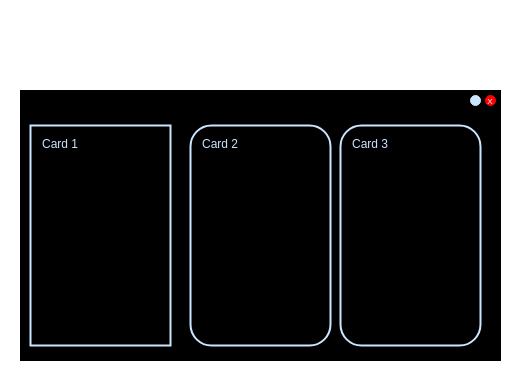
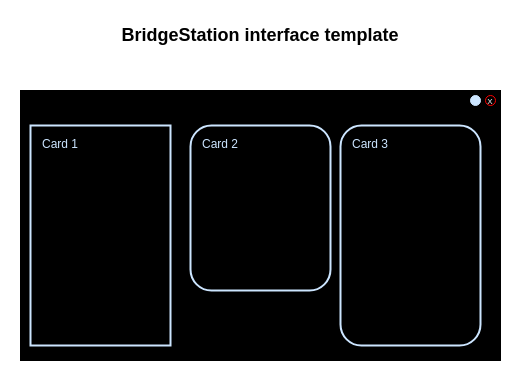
  <mxCell id="0" />
  <mxCell id="1" parent="0" />
+ <mxCell id="2" value="BridgeStation interface template" style="text;html=1;align=center;verticalAlign=middle;whiteSpace=wrap;rounded=0;fontStyle=1;fontSize=18;" vertex="1" parent="1"><mxGeometry x="110" y="20" width="300" height="30" as="geometry" /></mxCell>
  <mxCell id="3" value="Generic template" parent="0" />
  <mxCell id="4" value="" style="group" vertex="1" connectable="0" parent="3"><mxGeometry x="20" y="90" width="480" height="270" as="geometry" /></mxCell>
  <mxCell id="5" value="" style="rounded=0;whiteSpace=wrap;html=1;fillColor=#000000;" vertex="1" parent="4"><mxGeometry width="480" height="270" as="geometry" /></mxCell>
  <mxCell id="6" value="" style="rounded=0;whiteSpace=wrap;html=1;fillColor=#000000;dashed=1;dashPattern=12 12;strokeColor=none;" vertex="1" parent="4"><mxGeometry width="480" height="20" as="geometry" /></mxCell>
- <mxCell id="7" value="&lt;font style=&quot;font-size: 8px;&quot;&gt;X&lt;/font&gt;" style="ellipse;whiteSpace=wrap;html=1;aspect=fixed;fillColor=#FF0000;strokeColor=#FF0000;rounded=1;align=center;verticalAlign=middle;spacingTop=-1;spacing=0;fontFamily=Helvetica;fontSize=12;fontColor=#FFFFFF;labelPosition=center;verticalLabelPosition=middle;" vertex="1" parent="4"><mxGeometry x="465" y="5" width="10" height="10" as="geometry" /></mxCell>
+ <mxCell id="7" value="&lt;font style=&quot;font-size: 8px;&quot;&gt;X&lt;/font&gt;" style="ellipse;whiteSpace=wrap;html=1;aspect=fixed;fillColor=#000000;strokeColor=#FF0000;rounded=1;align=center;verticalAlign=middle;spacingTop=-1;spacing=0;fontFamily=Helvetica;fontSize=12;fontColor=#FFFFFF;labelPosition=center;verticalLabelPosition=middle;" vertex="1" parent="4"><mxGeometry x="465" y="5" width="10" height="10" as="geometry" /></mxCell>
  <mxCell id="8" value="" style="ellipse;whiteSpace=wrap;html=1;aspect=fixed;fillColor=#CCE5FF;strokeColor=#CCE5FF;" vertex="1" parent="4"><mxGeometry x="450" y="5" width="10" height="10" as="geometry" /></mxCell>
  <mxCell id="9" value="&lt;font style=&quot;color: rgb(204, 229, 255);&quot;&gt;Card 1&lt;/font&gt;" style="whiteSpace=wrap;html=1;strokeWidth=2;strokeColor=#CCE5FF;align=left;verticalAlign=top;spacingTop=5;spacingLeft=10;fillColor=#000000;rounded=0;" vertex="1" parent="4"><mxGeometry x="10" y="35" width="140" height="220" as="geometry" /></mxCell>
- <mxCell id="10" value="&lt;font style=&quot;color: rgb(204, 229, 255);&quot;&gt;Card 2&lt;/font&gt;" style="rounded=1;whiteSpace=wrap;html=1;strokeWidth=2;strokeColor=#CCE5FF;align=left;verticalAlign=top;spacingTop=5;spacingLeft=10;fillColor=#000000;" vertex="1" parent="4"><mxGeometry x="170" y="35" width="140" height="220" as="geometry" /></mxCell>
+ <mxCell id="10" value="&lt;font style=&quot;color: rgb(204, 229, 255);&quot;&gt;Card 2&lt;/font&gt;" style="rounded=1;whiteSpace=wrap;html=1;strokeWidth=2;strokeColor=#CCE5FF;align=left;verticalAlign=top;spacingTop=5;spacingLeft=10;fillColor=#000000;" vertex="1" parent="4"><mxGeometry x="170" y="35" width="140" height="165" as="geometry" /></mxCell>
  <mxCell id="11" value="&lt;font style=&quot;color: rgb(204, 229, 255);&quot;&gt;Card 3&lt;/font&gt;" style="rounded=1;whiteSpace=wrap;html=1;strokeWidth=2;strokeColor=#CCE5FF;align=left;verticalAlign=top;spacingTop=5;spacingLeft=10;fillColor=#000000;" vertex="1" parent="4"><mxGeometry x="320" y="35" width="140" height="220" as="geometry" /></mxCell>
